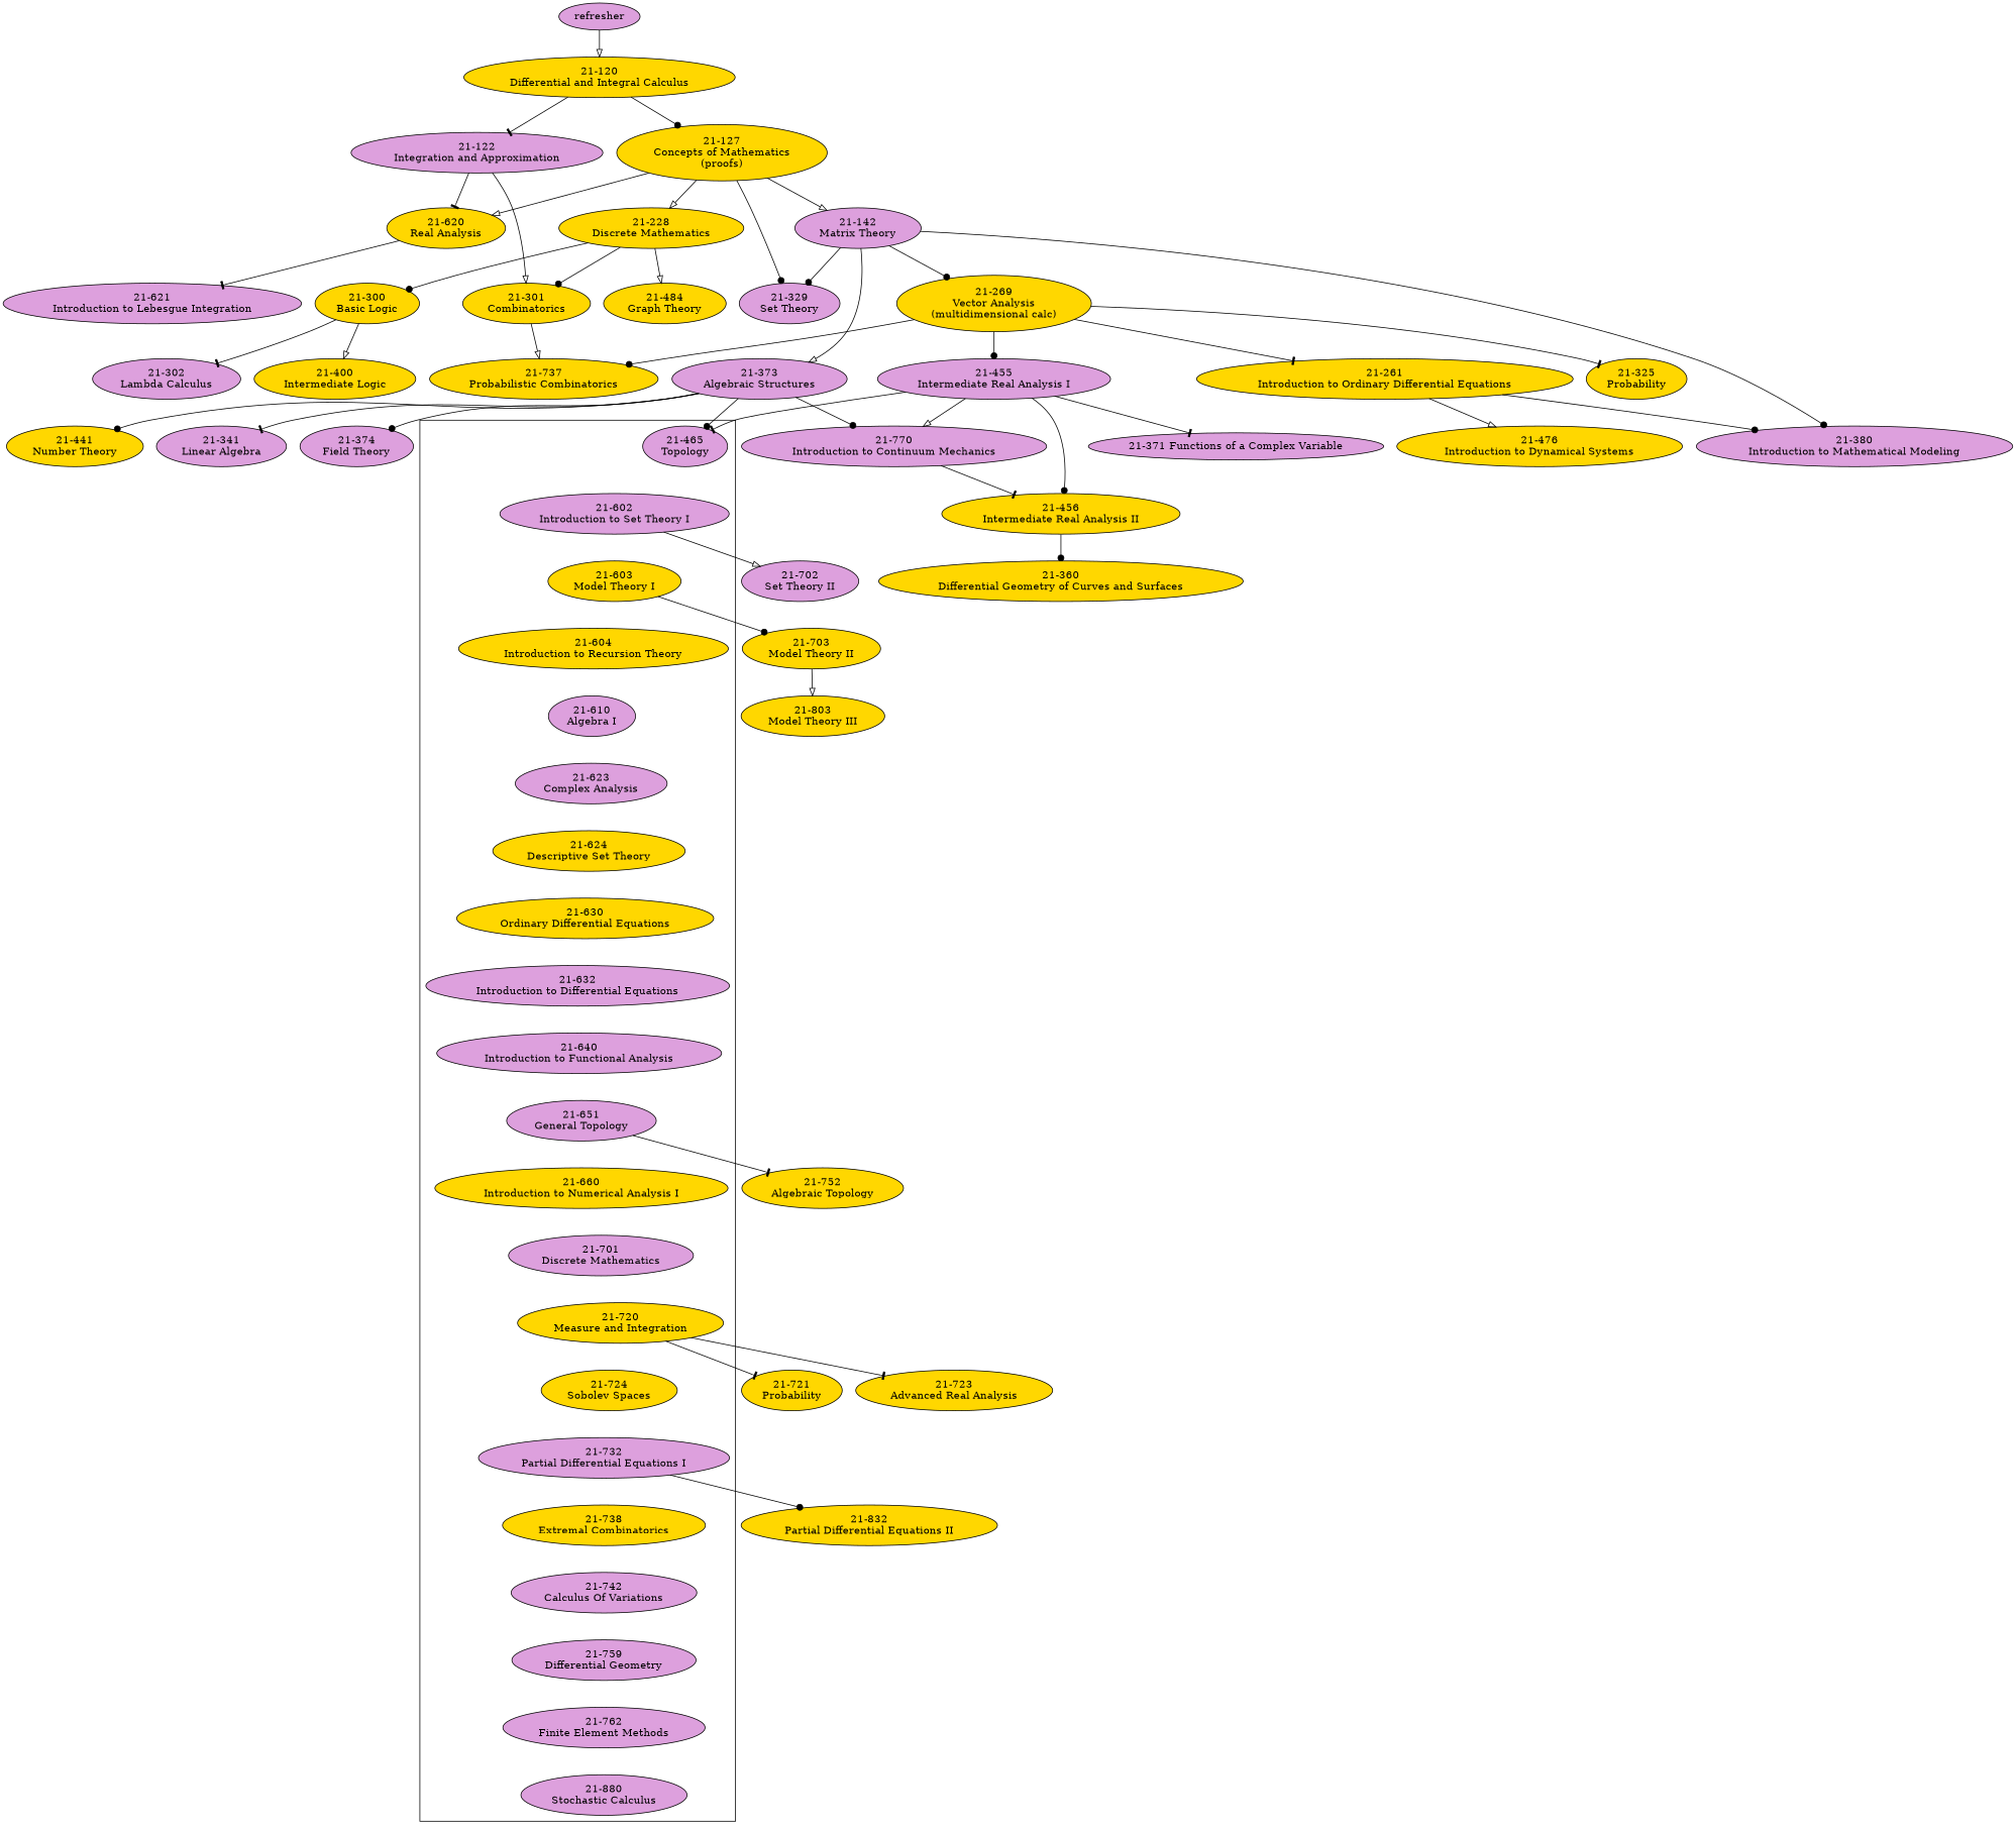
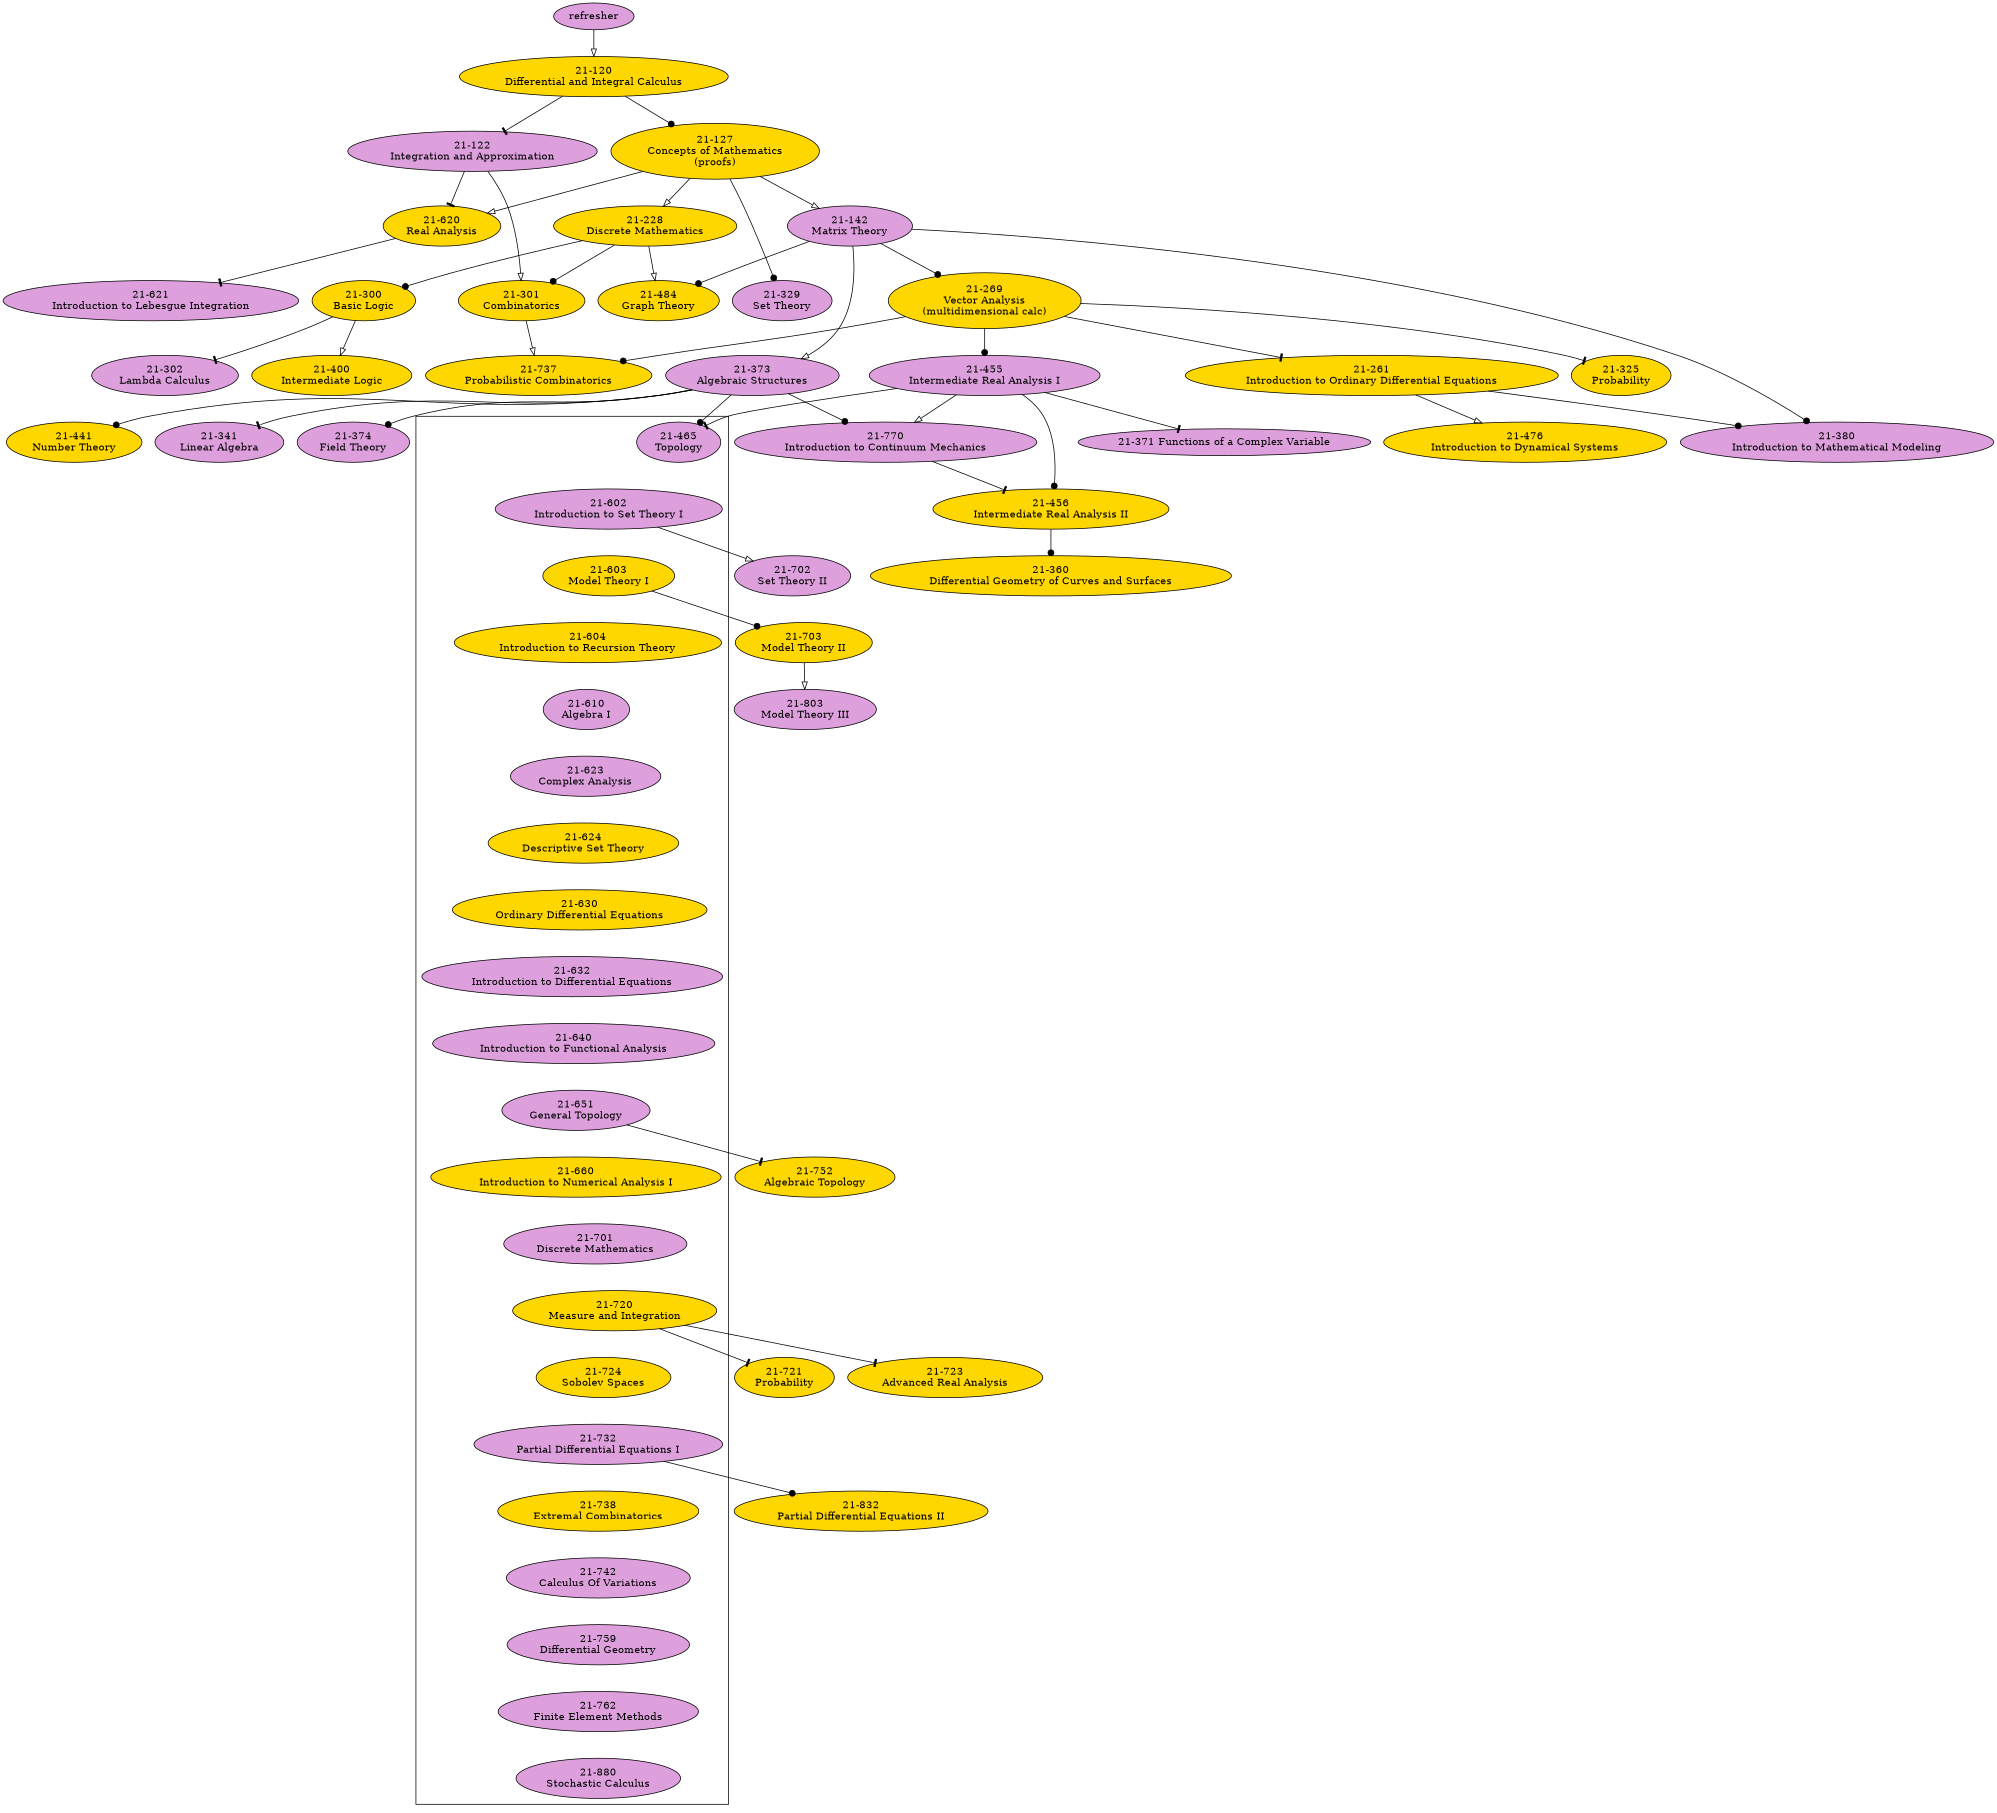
  digraph {
    compound=true
    node [fillcolor=gold style=filled]
    n1 [fillcolor=plum label="21-465\nTopology"]
    n2 [fillcolor=plum label="21-602\nIntroduction to Set Theory I"]
    n3 [label="21-603\nModel Theory I"]
    n4 [label="21-604\nIntroduction to Recursion Theory"]
    n5 [fillcolor=plum label="21-610\nAlgebra I"]
    n6 [fillcolor=plum label="21-623\nComplex Analysis"]
    n7 [label="21-624\nDescriptive Set Theory"]
    n8 [label="21-630\nOrdinary Differential Equations"]
    n9 [fillcolor=plum label="21-632\nIntroduction to Differential Equations"]
    n10 [fillcolor=plum label="21-640\nIntroduction to Functional Analysis"]
    n11 [fillcolor=plum label="21-651\nGeneral Topology"]
    n12 [label="21-660\nIntroduction to Numerical Analysis I"]
    n13 [fillcolor=plum label="21-701\nDiscrete Mathematics"]
    n14 [label="21-720\nMeasure and Integration"]
    n15 [label="21-724\nSobolev Spaces"]
    n16 [fillcolor=plum label="21-732\nPartial Differential Equations I"]
    n17 [label="21-738\nExtremal Combinatorics"]
    n18 [fillcolor=plum label="21-742\nCalculus Of Variations"]
    n19 [fillcolor=plum label="21-759\nDifferential Geometry"]
    n20 [fillcolor=plum label="21-762\nFinite Element Methods"]
    n21 [fillcolor=plum label="21-880\nStochastic Calculus"]
    n22 [fillcolor=plum label="21-702\nSet Theory II"]
    n23 [label="21-703\nModel Theory II"]
    n24 [label="21-752\nAlgebraic Topology"]
    n25 [label="21-721\nProbability"]
    n26 [label="21-723\nAdvanced Real Analysis"]
    n27 [label="21-832\nPartial Differential Equations II"]
    n28 [fillcolor=plum label=refresher]
    n29 [label="21-120\nDifferential and Integral Calculus"]
    n30 [fillcolor=plum label="21-122\nIntegration and Approximation"]
    n31 [label="21-127\nConcepts of Mathematics\n(proofs)"]
    n32 [label="21-301\nCombinatorics"]
    n33 [label="21-620\nReal Analysis"]
    n34 [label="21-228\nDiscrete Mathematics"]
    n35 [fillcolor=plum label="21-142\nMatrix Theory"]
    n36 [fillcolor=plum label="21-329\nSet Theory"]
    n37 [label="21-737\nProbabilistic Combinatorics"]
    n38 [fillcolor=plum label="21-621\nIntroduction to Lebesgue Integration"]
    n39 [label="21-300\nBasic Logic"]
    n40 [label="21-484\nGraph Theory"]
    n41 [label="21-269\nVector Analysis\n(multidimensional calc)"]
    n42 [fillcolor=plum label="21-373\nAlgebraic Structures"]
    n43 [fillcolor=plum label="21-380\nIntroduction to Mathematical Modeling"]
    n44 [fillcolor=plum label="21-302\nLambda Calculus"]
    n45 [label="21-400\nIntermediate Logic"]
    n46 [label="21-261\nIntroduction to Ordinary Differential Equations"]
    n47 [label="21-325\nProbability"]
    n48 [fillcolor=plum label="21-455\nIntermediate Real Analysis I"]
    n49 [fillcolor=plum label="21-341\nLinear Algebra"]
    n50 [fillcolor=plum label="21-374\nField Theory"]
    n51 [label="21-441\nNumber Theory"]
    n52 [fillcolor=plum label="21-770\nIntroduction to Continuum Mechanics"]
    n53 [label="21-476\nIntroduction to Dynamical Systems"]
    n54 [label="21-456\nIntermediate Real Analysis II"]
    n55 [fillcolor=plum label="21-371 Functions of a Complex Variable"]
    n56 [label="21-360\nDifferential Geometry of Curves and Surfaces"]
-   n57 [label="21-803\nModel Theory III"]
+   n57 [fillcolor=plum label="21-803\nModel Theory III"]
    subgraph cluster_1 {
      rankdir=TB
      n1
      n2
      n3
      n4
      n5
      n6
      n7
      n8
      n9
      n10
      n11
      n12
      n13
      n14
      n15
      n16
      n17
      n18
      n19
      n20
      n21
    }
    n1 -> n2 [style=invis]
    n2 -> n3 [style=invis]
    n2 -> n22 [arrowhead=onormal]
    n3 -> n4 [style=invis]
    n3 -> n23 [arrowhead=dot]
    n4 -> n5 [style=invis]
    n5 -> n6 [style=invis]
    n6 -> n7 [style=invis]
    n7 -> n8 [style=invis]
    n8 -> n9 [style=invis]
    n9 -> n10 [style=invis]
    n10 -> n11 [style=invis]
    n11 -> n12 [style=invis]
    n11 -> n24 [arrowhead=tee]
    n12 -> n13 [style=invis]
    n13 -> n14 [style=invis]
    n14 -> n15 [style=invis]
    n14 -> n25 [arrowhead=tee]
    n14 -> n26 [arrowhead=tee]
    n15 -> n16 [style=invis]
    n16 -> n17 [style=invis]
    n16 -> n27 [arrowhead=dot]
    n17 -> n18 [style=invis]
    n18 -> n19 [style=invis]
    n19 -> n20 [style=invis]
    n20 -> n21 [style=invis]
    n23 -> n57 [arrowhead=onormal]
    n28 -> n29 [arrowhead=onormal]
    n29 -> n30 [arrowhead=tee]
    n29 -> n31 [arrowhead=dot]
    n30 -> n32 [arrowhead=onormal]
    n30 -> n33 [arrowhead=tee]
    n31 -> n33 [arrowhead=onormal]
    n31 -> n34 [arrowhead=onormal]
    n31 -> n35 [arrowhead=onormal]
    n31 -> n36 [arrowhead=dot]
    n32 -> n37 [arrowhead=onormal]
    n33 -> n38 [arrowhead=tee]
    n34 -> n32 [arrowhead=dot]
    n34 -> n39 [arrowhead=dot]
    n34 -> n40 [arrowhead=onormal]
-   n35 -> n36 [arrowhead=dot]
+   n35 -> n40 [arrowhead=dot]
    n35 -> n41 [arrowhead=dot]
    n35 -> n42 [arrowhead=onormal]
    n35 -> n43 [arrowhead=dot]
    n39 -> n44 [arrowhead=tee]
    n39 -> n45 [arrowhead=onormal]
    n41 -> n37 [arrowhead=dot]
    n41 -> n46 [arrowhead=tee]
    n41 -> n47 [arrowhead=tee]
    n41 -> n48 [arrowhead=dot]
    n42 -> n1 [arrowhead=dot]
    n42 -> n49 [arrowhead=tee]
    n42 -> n50 [arrowhead=dot]
    n42 -> n51 [arrowhead=dot]
    n42 -> n52 [arrowhead=dot]
    n46 -> n43 [arrowhead=dot]
    n46 -> n53 [arrowhead=onormal]
    n48 -> n1 [arrowhead=tee]
    n48 -> n52 [arrowhead=onormal]
    n48 -> n54 [arrowhead=dot]
    n48 -> n55 [arrowhead=tee]
    n52 -> n54 [arrowhead=tee]
    n54 -> n56 [arrowhead=dot]
  }
